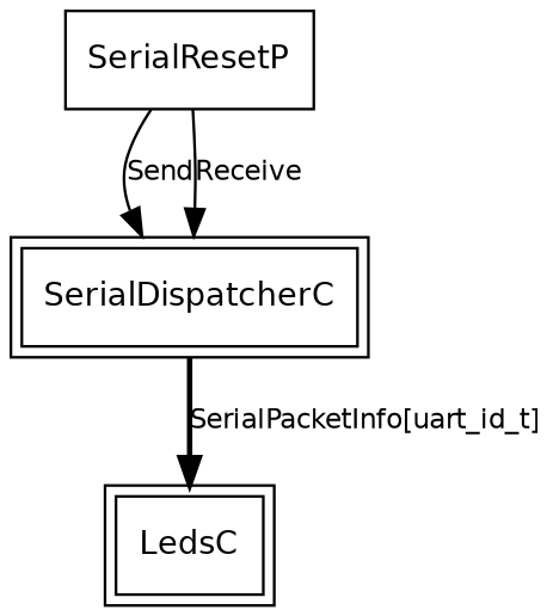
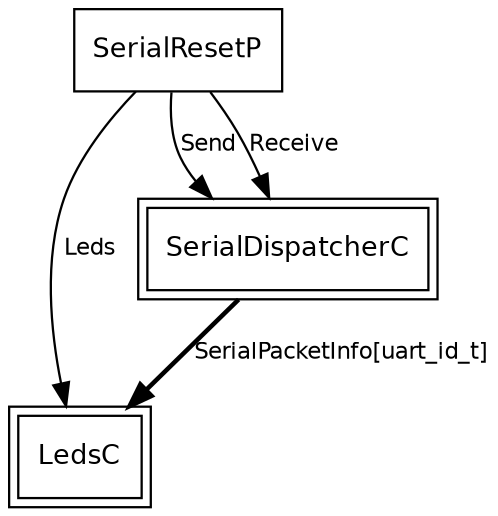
  digraph {
    fontname="DejaVu Sans"
    node [fontname="DejaVu Sans" fontsize=12 shape=box peripheries=2]
    edge [fontname="DejaVu Sans" fontsize=10]
    SerialResetP [peripheries=""]
    LedsC
    SerialDispatcherC
+   SerialResetP -> LedsC [label=Leds]
    SerialResetP -> SerialDispatcherC [label=Send]
    SerialResetP -> SerialDispatcherC [label=Receive]
    SerialDispatcherC -> LedsC [label="SerialPacketInfo[uart_id_t]" style=bold]
  }
